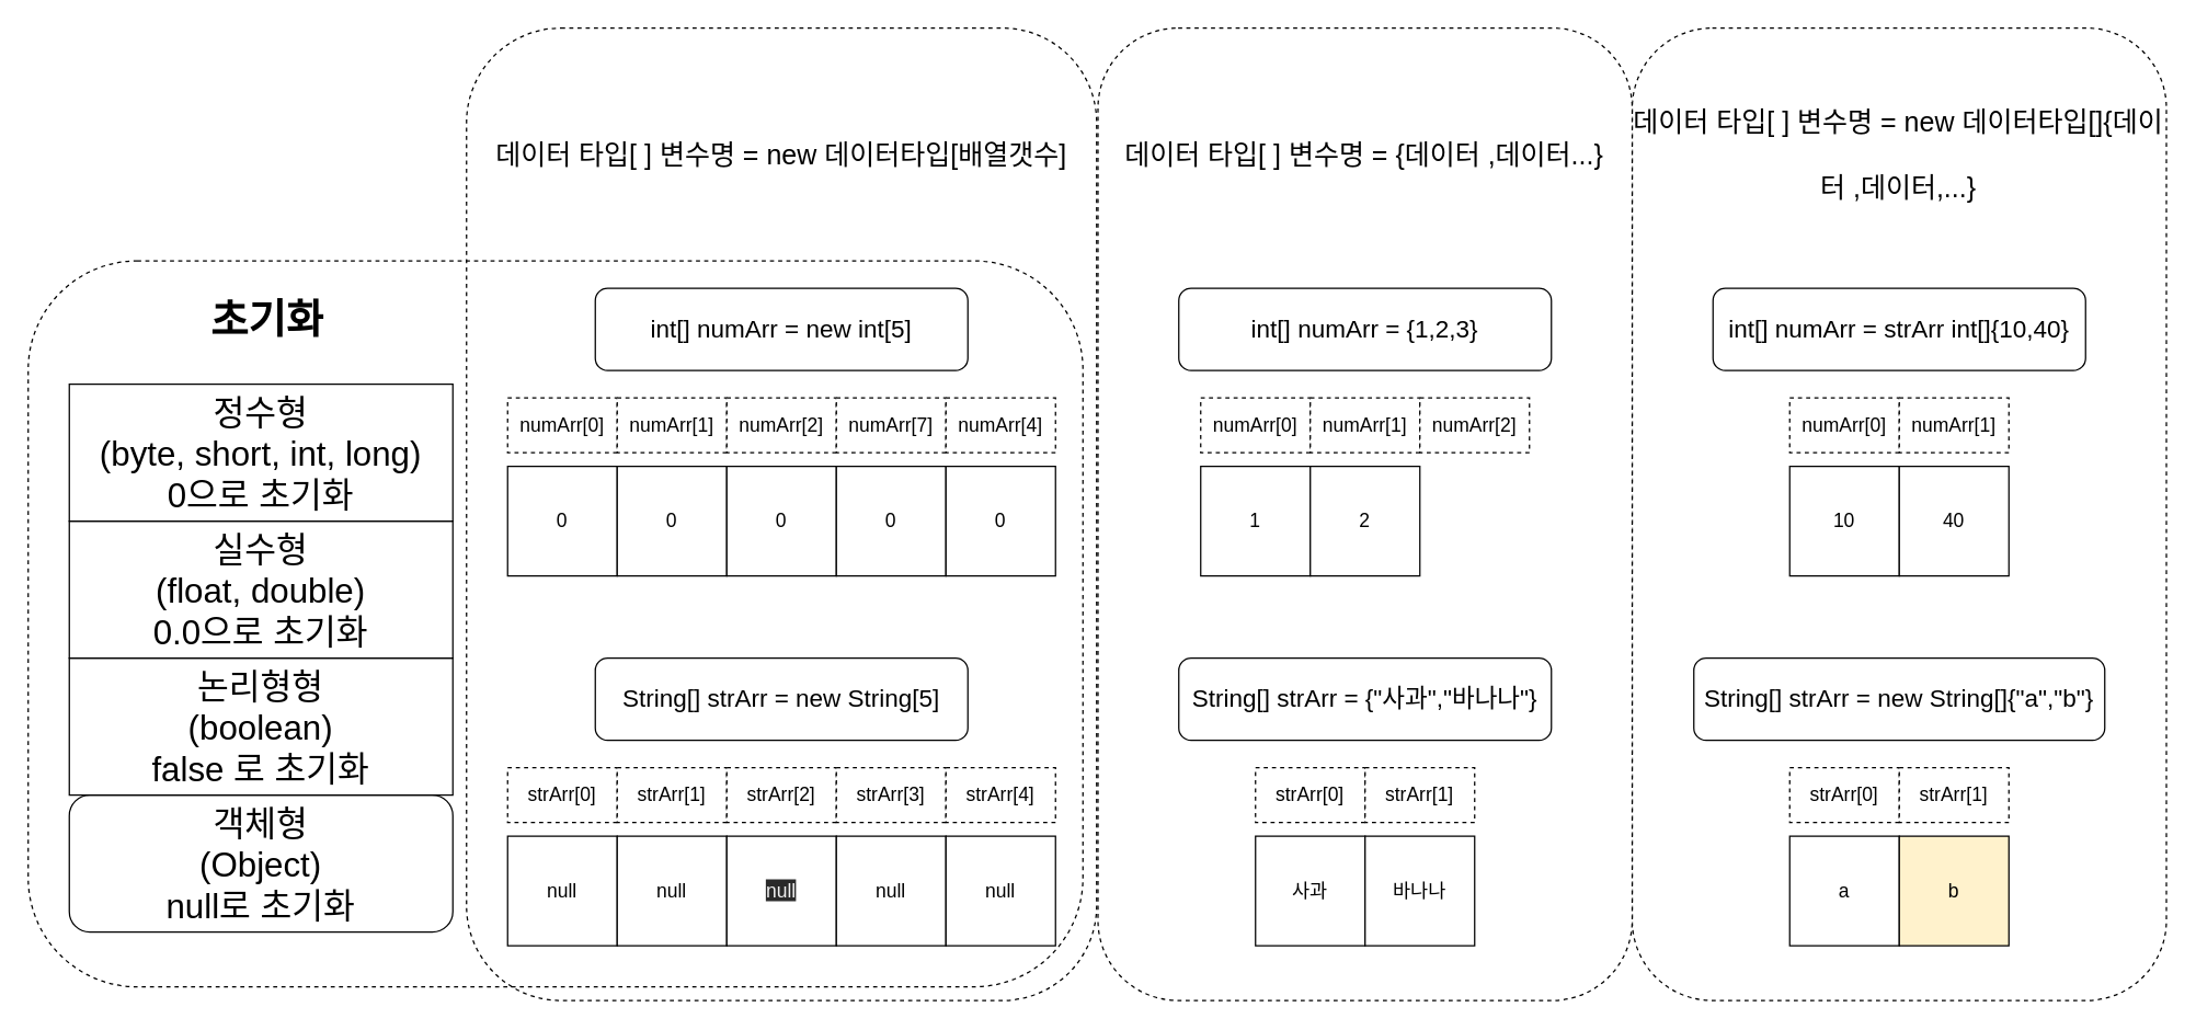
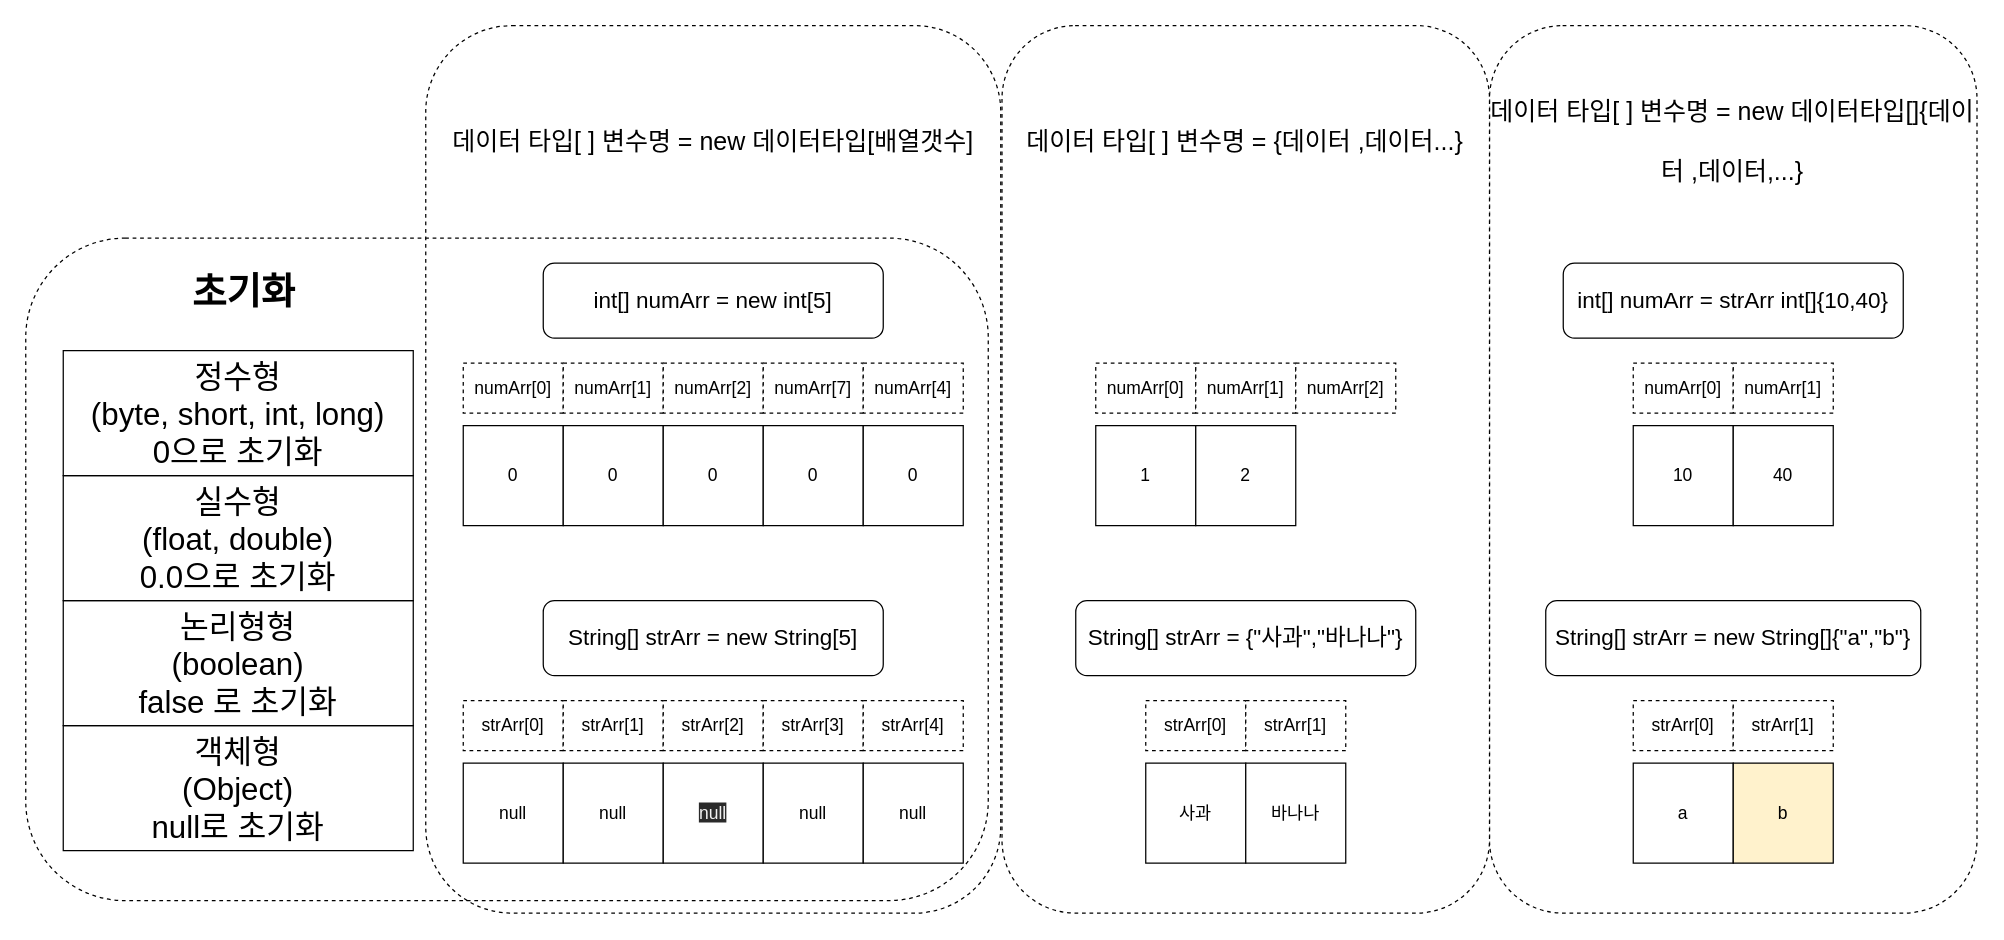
  <mxCell id="0" />
  <mxCell id="1" parent="0" />
  <mxCell id="2" value="" style="rounded=1;whiteSpace=wrap;html=1;dashed=1;fontSize=14;" vertex="1" parent="1"><mxGeometry x="340" y="20" width="460" height="710" as="geometry" /></mxCell>
  <mxCell id="3" value="" style="rounded=1;whiteSpace=wrap;html=1;dashed=1;fontSize=40;fillColor=none;" vertex="1" parent="1"><mxGeometry x="20" y="190" width="770" height="530" as="geometry" /></mxCell>
  <mxCell id="4" value="" style="rounded=1;whiteSpace=wrap;html=1;dashed=1;fontSize=14;" vertex="1" parent="1"><mxGeometry x="1191" y="20" width="390" height="710" as="geometry" /></mxCell>
  <mxCell id="5" value="" style="rounded=1;whiteSpace=wrap;html=1;dashed=1;fontSize=14;" vertex="1" parent="1"><mxGeometry x="801" y="20" width="390" height="710" as="geometry" /></mxCell>
  <mxCell id="6" value="" style="group" vertex="1" connectable="0" parent="1"><mxGeometry y="210" width="400" height="210" as="geometry" x="370" /></mxCell>
  <mxCell id="7" value="0" style="whiteSpace=wrap;html=1;aspect=fixed;fontSize=14;" parent="6" vertex="1"><mxGeometry y="130" width="80" height="80" as="geometry" /></mxCell>
  <mxCell id="8" value="0" style="whiteSpace=wrap;html=1;aspect=fixed;fontSize=14;" parent="6" vertex="1"><mxGeometry x="80" y="130" width="80" height="80" as="geometry" /></mxCell>
  <mxCell id="9" value="0" style="whiteSpace=wrap;html=1;aspect=fixed;fontSize=14;" parent="6" vertex="1"><mxGeometry x="160" y="130" width="80" height="80" as="geometry" /></mxCell>
  <mxCell id="10" value="0" style="whiteSpace=wrap;html=1;aspect=fixed;fontSize=14;" parent="6" vertex="1"><mxGeometry x="240" y="130" width="80" height="80" as="geometry" /></mxCell>
  <mxCell id="11" value="0" style="whiteSpace=wrap;html=1;aspect=fixed;fontSize=14;" parent="6" vertex="1"><mxGeometry x="320" y="130" width="80" height="80" as="geometry" /></mxCell>
  <mxCell id="12" value="&lt;font style=&quot;font-size: 18px&quot;&gt;int[] numArr = new int[5]&lt;/font&gt;" style="rounded=1;whiteSpace=wrap;html=1;" parent="6" vertex="1"><mxGeometry x="64" width="272" height="60" as="geometry" /></mxCell>
  <mxCell id="13" value="numArr[0]" style="whiteSpace=wrap;html=1;resizeHeight=0;resizeWidth=0;resizable=1;imageAspect=1;dashed=1;fontSize=14;" parent="6" vertex="1"><mxGeometry y="80" width="80" height="40" as="geometry" /></mxCell>
  <mxCell id="14" value="numArr[1]" style="whiteSpace=wrap;html=1;resizeHeight=0;resizeWidth=0;resizable=1;imageAspect=1;dashed=1;fontSize=14;" vertex="1" parent="6"><mxGeometry x="80" y="80" width="80" height="40" as="geometry" /></mxCell>
  <mxCell id="15" value="numArr[2]" style="whiteSpace=wrap;html=1;resizeHeight=0;resizeWidth=0;resizable=1;imageAspect=1;dashed=1;fontSize=14;" vertex="1" parent="6"><mxGeometry x="160" y="80" width="80" height="40" as="geometry" /></mxCell>
  <mxCell id="16" value="numArr[7]" style="whiteSpace=wrap;html=1;resizeHeight=0;resizeWidth=0;resizable=1;imageAspect=1;dashed=1;fontSize=14;" vertex="1" parent="6"><mxGeometry x="240" y="80" width="80" height="40" as="geometry" /></mxCell>
  <mxCell id="17" value="numArr[4]" style="whiteSpace=wrap;html=1;resizeHeight=0;resizeWidth=0;resizable=1;imageAspect=1;dashed=1;fontSize=14;" vertex="1" parent="6"><mxGeometry x="320" y="80" width="80" height="40" as="geometry" /></mxCell>
  <mxCell id="18" value="" style="group" vertex="1" connectable="0" parent="1"><mxGeometry x="860" y="210" width="272" height="210" as="geometry" /></mxCell>
- <mxCell id="19" value="&lt;font style=&quot;font-size: 18px&quot;&gt;int[] numArr = {1,2,3}&lt;/font&gt;" style="rounded=1;whiteSpace=wrap;html=1;" vertex="1" parent="18"><mxGeometry width="272" height="60" as="geometry" /></mxCell>
  <mxCell id="20" value="" style="group" vertex="1" connectable="0" parent="18"><mxGeometry x="16" y="80" width="240" height="130" as="geometry" /></mxCell>
  <mxCell id="21" value="1" style="whiteSpace=wrap;html=1;aspect=fixed;fontSize=14;" vertex="1" parent="20"><mxGeometry y="50" width="80" height="80" as="geometry" /></mxCell>
  <mxCell id="22" value="2" style="whiteSpace=wrap;html=1;aspect=fixed;fontSize=14;" vertex="1" parent="20"><mxGeometry x="80" y="50" width="80" height="80" as="geometry" /></mxCell>
  <mxCell id="23" value="numArr[0]" style="whiteSpace=wrap;html=1;resizeHeight=0;resizeWidth=0;resizable=1;imageAspect=1;dashed=1;fontSize=14;" vertex="1" parent="20"><mxGeometry width="80" height="40" as="geometry" /></mxCell>
  <mxCell id="24" value="numArr[1]" style="whiteSpace=wrap;html=1;resizeHeight=0;resizeWidth=0;resizable=1;imageAspect=1;dashed=1;fontSize=14;" vertex="1" parent="20"><mxGeometry x="80" width="80" height="40" as="geometry" /></mxCell>
  <mxCell id="25" value="numArr[2]" style="whiteSpace=wrap;html=1;resizeHeight=0;resizeWidth=0;resizable=1;imageAspect=1;dashed=1;fontSize=14;" vertex="1" parent="20"><mxGeometry x="160" width="80" height="40" as="geometry" /></mxCell>
  <mxCell id="26" value="" style="group" vertex="1" connectable="0" parent="1"><mxGeometry x="1250" y="210" width="272" height="210" as="geometry" /></mxCell>
  <mxCell id="27" value="&lt;font style=&quot;font-size: 18px&quot;&gt;int[] numArr = strArr int[]{10,40}&lt;/font&gt;" style="rounded=1;whiteSpace=wrap;html=1;" vertex="1" parent="26"><mxGeometry width="272" height="60" as="geometry" /></mxCell>
  <mxCell id="28" value="" style="group" vertex="1" connectable="0" parent="26"><mxGeometry x="12" y="80" width="240" height="130" as="geometry" /></mxCell>
  <mxCell id="29" value="" style="group" vertex="1" connectable="0" parent="28"><mxGeometry x="44" width="160" height="130" as="geometry" /></mxCell>
  <mxCell id="30" value="10" style="whiteSpace=wrap;html=1;aspect=fixed;fontSize=14;" vertex="1" parent="29"><mxGeometry y="50" width="80" height="80" as="geometry" /></mxCell>
  <mxCell id="31" value="40" style="whiteSpace=wrap;html=1;aspect=fixed;fontSize=14;" vertex="1" parent="29"><mxGeometry x="80" y="50" width="80" height="80" as="geometry" /></mxCell>
  <mxCell id="32" value="numArr[0]" style="whiteSpace=wrap;html=1;resizeHeight=0;resizeWidth=0;resizable=1;imageAspect=1;dashed=1;fontSize=14;" vertex="1" parent="29"><mxGeometry width="80" height="40" as="geometry" /></mxCell>
  <mxCell id="33" value="numArr[1]" style="whiteSpace=wrap;html=1;resizeHeight=0;resizeWidth=0;resizable=1;imageAspect=1;dashed=1;fontSize=14;" vertex="1" parent="29"><mxGeometry x="80" width="80" height="40" as="geometry" /></mxCell>
  <mxCell id="34" value="" style="group" vertex="1" connectable="0" parent="1"><mxGeometry x="1236" y="480" width="300" height="210" as="geometry" /></mxCell>
  <mxCell id="35" value="&lt;font style=&quot;font-size: 18px&quot;&gt;String[] strArr = new String[]{&quot;a&quot;,&quot;b&quot;}&lt;/font&gt;" style="rounded=1;whiteSpace=wrap;html=1;" vertex="1" parent="34"><mxGeometry width="300" height="60" as="geometry" /></mxCell>
  <mxCell id="36" value="" style="group" vertex="1" connectable="0" parent="34"><mxGeometry x="70" y="80" width="160" height="130" as="geometry" /></mxCell>
  <mxCell id="37" value="a" style="whiteSpace=wrap;html=1;aspect=fixed;fontSize=14;" vertex="1" parent="36"><mxGeometry y="50" width="80" height="80" as="geometry" /></mxCell>
  <mxCell id="38" value="b" style="whiteSpace=wrap;html=1;aspect=fixed;fontSize=14;fillColor=#fff2cc;" vertex="1" parent="36"><mxGeometry x="80" y="50" width="80" height="80" as="geometry" /></mxCell>
  <mxCell id="39" value="strArr[0]" style="whiteSpace=wrap;html=1;resizeHeight=0;resizeWidth=0;resizable=1;imageAspect=1;dashed=1;fontSize=14;" vertex="1" parent="36"><mxGeometry width="80" height="40" as="geometry" /></mxCell>
  <mxCell id="40" value="strArr[1]" style="whiteSpace=wrap;html=1;resizeHeight=0;resizeWidth=0;resizable=1;imageAspect=1;dashed=1;fontSize=14;" vertex="1" parent="36"><mxGeometry x="80" width="80" height="40" as="geometry" /></mxCell>
  <mxCell id="41" value="" style="group" vertex="1" connectable="0" parent="1"><mxGeometry x="860" y="480" width="272" height="210" as="geometry" /></mxCell>
  <mxCell id="42" value="&lt;font style=&quot;font-size: 18px&quot;&gt;String[] strArr = {&quot;사과&quot;,&quot;바나나&quot;}&lt;/font&gt;" style="rounded=1;whiteSpace=wrap;html=1;" vertex="1" parent="41"><mxGeometry width="272" height="60" as="geometry" /></mxCell>
  <mxCell id="43" value="" style="group" vertex="1" connectable="0" parent="41"><mxGeometry x="56" y="80" width="160" height="130" as="geometry" /></mxCell>
  <mxCell id="44" value="사과" style="whiteSpace=wrap;html=1;aspect=fixed;fontSize=14;" vertex="1" parent="43"><mxGeometry y="50" width="80" height="80" as="geometry" /></mxCell>
  <mxCell id="45" value="바나나" style="whiteSpace=wrap;html=1;aspect=fixed;fontSize=14;" vertex="1" parent="43"><mxGeometry x="80" y="50" width="80" height="80" as="geometry" /></mxCell>
  <mxCell id="46" value="strArr[0]" style="whiteSpace=wrap;html=1;resizeHeight=0;resizeWidth=0;resizable=1;imageAspect=1;dashed=1;fontSize=14;" vertex="1" parent="43"><mxGeometry width="80" height="40" as="geometry" /></mxCell>
  <mxCell id="47" value="strArr[1]" style="whiteSpace=wrap;html=1;resizeHeight=0;resizeWidth=0;resizable=1;imageAspect=1;dashed=1;fontSize=14;" vertex="1" parent="43"><mxGeometry x="80" width="80" height="40" as="geometry" /></mxCell>
  <mxCell id="48" value="" style="group" vertex="1" connectable="0" parent="1"><mxGeometry y="480" width="400" height="210" as="geometry" x="370" /></mxCell>
  <mxCell id="49" value="null" style="whiteSpace=wrap;html=1;aspect=fixed;fontSize=14;" vertex="1" parent="48"><mxGeometry y="130" width="80" height="80" as="geometry" /></mxCell>
  <mxCell id="50" value="null" style="whiteSpace=wrap;html=1;aspect=fixed;fontSize=14;" vertex="1" parent="48"><mxGeometry x="80" y="130" width="80" height="80" as="geometry" /></mxCell>
  <mxCell id="51" value="&#10;&#10;&lt;span style=&quot;color: rgb(240, 240, 240); font-family: helvetica; font-size: 14px; font-style: normal; font-weight: 400; letter-spacing: normal; text-align: center; text-indent: 0px; text-transform: none; word-spacing: 0px; background-color: rgb(42, 42, 42); display: inline; float: none;&quot;&gt;null&lt;/span&gt;&#10;&#10;" style="whiteSpace=wrap;html=1;aspect=fixed;fontSize=14;" vertex="1" parent="48"><mxGeometry x="160" y="130" width="80" height="80" as="geometry" /></mxCell>
  <mxCell id="52" value="null" style="whiteSpace=wrap;html=1;aspect=fixed;fontSize=14;" vertex="1" parent="48"><mxGeometry x="240" y="130" width="80" height="80" as="geometry" /></mxCell>
  <mxCell id="53" value="null" style="whiteSpace=wrap;html=1;aspect=fixed;fontSize=14;" vertex="1" parent="48"><mxGeometry x="320" y="130" width="80" height="80" as="geometry" /></mxCell>
  <mxCell id="54" value="strArr[0]" style="whiteSpace=wrap;html=1;resizeHeight=0;resizeWidth=0;resizable=1;imageAspect=1;dashed=1;fontSize=14;" vertex="1" parent="48"><mxGeometry y="80" width="80" height="40" as="geometry" /></mxCell>
  <mxCell id="55" value="strArr[1]" style="whiteSpace=wrap;html=1;resizeHeight=0;resizeWidth=0;resizable=1;imageAspect=1;dashed=1;fontSize=14;" vertex="1" parent="48"><mxGeometry x="80" y="80" width="80" height="40" as="geometry" /></mxCell>
  <mxCell id="56" value="strArr[2]" style="whiteSpace=wrap;html=1;resizeHeight=0;resizeWidth=0;resizable=1;imageAspect=1;dashed=1;fontSize=14;" vertex="1" parent="48"><mxGeometry x="160" y="80" width="80" height="40" as="geometry" /></mxCell>
  <mxCell id="57" value="strArr[3]" style="whiteSpace=wrap;html=1;resizeHeight=0;resizeWidth=0;resizable=1;imageAspect=1;dashed=1;fontSize=14;" vertex="1" parent="48"><mxGeometry x="240" y="80" width="80" height="40" as="geometry" /></mxCell>
  <mxCell id="58" value="strArr[4]" style="whiteSpace=wrap;html=1;resizeHeight=0;resizeWidth=0;resizable=1;imageAspect=1;dashed=1;fontSize=14;" vertex="1" parent="48"><mxGeometry x="320" y="80" width="80" height="40" as="geometry" /></mxCell>
  <mxCell id="59" value="&lt;font style=&quot;font-size: 18px&quot;&gt;String[] strArr = new String[5]&lt;/font&gt;" style="rounded=1;whiteSpace=wrap;html=1;" vertex="1" parent="48"><mxGeometry x="64" width="272" height="60" as="geometry" /></mxCell>
  <mxCell id="60" value="&lt;font style=&quot;font-size: 20px&quot;&gt;데이터 타입[ ] 변수명 = new 데이터타입[배열갯수]&lt;/font&gt;" style="text;html=1;strokeColor=none;fillColor=none;align=center;verticalAlign=middle;whiteSpace=wrap;rounded=0;dashed=1;fontSize=40;" vertex="1" parent="1"><mxGeometry x="340" y="70" width="460" height="70" as="geometry" /></mxCell>
  <mxCell id="61" value="&lt;font style=&quot;font-size: 20px&quot;&gt;데이터 타입[ ] 변수명 = {데이터 ,데이터...}&lt;/font&gt;" style="text;html=1;strokeColor=none;fillColor=none;align=center;verticalAlign=middle;whiteSpace=wrap;rounded=0;dashed=1;fontSize=40;" vertex="1" parent="1"><mxGeometry x="801" y="70" width="389" height="70" as="geometry" /></mxCell>
  <mxCell id="62" value="&lt;font style=&quot;font-size: 20px&quot;&gt;데이터 타입[ ] 변수명 = new 데이터타입[]{데이터 ,데이터,...}&lt;/font&gt;" style="text;html=1;strokeColor=none;fillColor=none;align=center;verticalAlign=middle;whiteSpace=wrap;rounded=0;dashed=1;fontSize=40;" vertex="1" parent="1"><mxGeometry x="1191" y="70" width="389" height="70" as="geometry" /></mxCell>
  <mxCell id="63" value="&lt;h1 style=&quot;font-size: 30px&quot;&gt;초기화&lt;/h1&gt;" style="text;html=1;strokeColor=none;fillColor=none;spacing=5;spacingTop=-20;whiteSpace=wrap;overflow=hidden;rounded=0;dashed=1;fontSize=30;align=center;verticalAlign=middle;" vertex="1" parent="1"><mxGeometry x="100" y="210" width="190" height="40" as="geometry" /></mxCell>
  <mxCell id="64" value="정수형&lt;br&gt;(byte, short, int, long)&lt;br&gt;0으로 초기화" style="rounded=0;whiteSpace=wrap;html=1;fillColor=none;fontSize=25;align=center;" vertex="1" parent="1"><mxGeometry x="50" y="280" width="280" height="100" as="geometry" /></mxCell>
  <mxCell id="65" value="실수형&lt;br&gt;(float, double)&lt;br&gt;0.0으로 초기화" style="rounded=0;whiteSpace=wrap;html=1;fillColor=none;fontSize=25;align=center;" vertex="1" parent="1"><mxGeometry x="50" y="380" width="280" height="100" as="geometry" /></mxCell>
  <mxCell id="66" value="논리형형&lt;br&gt;(boolean)&lt;br&gt;false 로 초기화" style="rounded=0;whiteSpace=wrap;html=1;fillColor=none;fontSize=25;align=center;" vertex="1" parent="1"><mxGeometry x="50" y="480" width="280" height="100" as="geometry" /></mxCell>
- <mxCell id="67" value="객체형&lt;br&gt;(Object)&lt;br&gt;null로 초기화" style="whiteSpace=wrap;html=1;fillColor=none;fontSize=25;align=center;rounded=1;" vertex="1" parent="1"><mxGeometry x="50" y="580" width="280" height="100" as="geometry" /></mxCell>
+ <mxCell id="67" value="객체형&lt;br&gt;(Object)&lt;br&gt;null로 초기화" style="rounded=0;whiteSpace=wrap;html=1;fillColor=none;fontSize=25;align=center;" vertex="1" parent="1"><mxGeometry x="50" y="580" width="280" height="100" as="geometry" /></mxCell>
